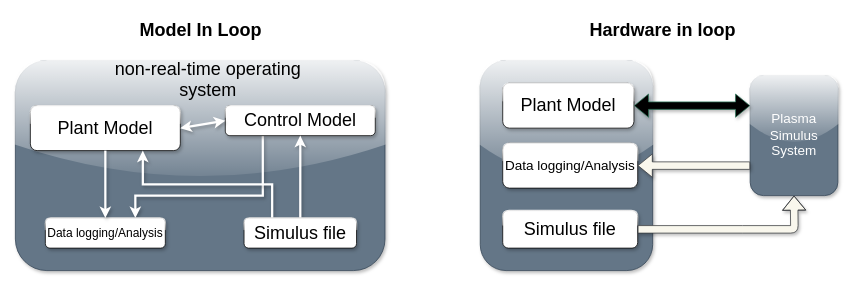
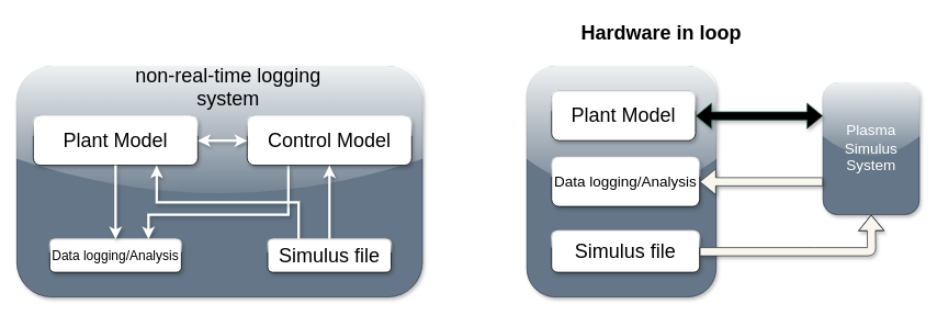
  <mxCell id="0" />
  <mxCell id="1" parent="0" />
  <mxCell id="2" value="" style="whiteSpace=wrap;html=1;shadow=1;fontSize=18;fillColor=#647687;strokeColor=#314354;fontColor=#ffffff;sketch=0;glass=1;rounded=1;" vertex="1" parent="1"><mxGeometry x="20" y="80" width="493" height="280" as="geometry" /></mxCell>
  <mxCell id="3" value="&lt;font&gt;&lt;font style=&quot;font-size: 24px&quot;&gt;Plant Model&lt;/font&gt;&lt;br&gt;&lt;/font&gt;" style="rounded=1;whiteSpace=wrap;html=1;gradientDirection=south;shadow=1;glass=1;" vertex="1" parent="1"><mxGeometry x="40" y="140" width="200" height="60" as="geometry" /></mxCell>
  <mxCell id="4" style="edgeStyle=orthogonalEdgeStyle;rounded=0;sketch=0;orthogonalLoop=1;jettySize=auto;html=1;exitX=0.25;exitY=1;exitDx=0;exitDy=0;entryX=0.75;entryY=0;entryDx=0;entryDy=0;shadow=1;strokeColor=#FFFFFF;strokeWidth=3;" edge="1" parent="1" source="5" target="7"><mxGeometry relative="1" as="geometry"><Array as="points"><mxPoint x="350" y="260" /><mxPoint x="180" y="260" /></Array></mxGeometry></mxCell>
- <mxCell id="5" value="&lt;font&gt;&lt;font style=&quot;font-size: 24px&quot;&gt;Control Model&lt;/font&gt;&lt;br&gt;&lt;/font&gt;" style="rounded=1;whiteSpace=wrap;html=1;shadow=1;gradientColor=none;glass=1;" vertex="1" parent="1"><mxGeometry x="300" y="140" width="200" height="40" as="geometry" /></mxCell>
+ <mxCell id="5" value="&lt;font&gt;&lt;font style=&quot;font-size: 24px&quot;&gt;Control Model&lt;/font&gt;&lt;br&gt;&lt;/font&gt;" style="rounded=1;whiteSpace=wrap;html=1;shadow=1;gradientColor=none;glass=1;" vertex="1" parent="1"><mxGeometry x="300" y="140" width="200" height="60" as="geometry" /></mxCell>
  <mxCell id="6" value="" style="endArrow=classic;startArrow=classic;html=1;strokeColor=#FFFFFF;entryX=0;entryY=0.5;entryDx=0;entryDy=0;exitX=1;exitY=0.5;exitDx=0;exitDy=0;strokeWidth=3;sketch=0;shadow=1;" edge="1" parent="1" source="3" target="5"><mxGeometry width="50" height="50" relative="1" as="geometry"><mxPoint x="320" y="290" as="sourcePoint" /><mxPoint x="370" y="240" as="targetPoint" /></mxGeometry></mxCell>
  <mxCell id="7" value="&lt;font style=&quot;font-size: 16px&quot;&gt;Data logging/Analysis&lt;/font&gt;" style="rounded=1;whiteSpace=wrap;html=1;shadow=1;glass=1;sketch=0;gradientColor=none;" vertex="1" parent="1"><mxGeometry x="60" y="290" width="160" height="40" as="geometry" /></mxCell>
  <mxCell id="8" style="edgeStyle=orthogonalEdgeStyle;rounded=0;sketch=0;orthogonalLoop=1;jettySize=auto;html=1;exitX=0.5;exitY=0;exitDx=0;exitDy=0;shadow=1;strokeColor=#FFFFFF;strokeWidth=3;entryX=0.5;entryY=1;entryDx=0;entryDy=0;" edge="1" parent="1" source="10" target="5"><mxGeometry relative="1" as="geometry"><mxPoint x="320" y="430" as="targetPoint" /></mxGeometry></mxCell>
  <mxCell id="9" style="edgeStyle=orthogonalEdgeStyle;rounded=0;sketch=0;orthogonalLoop=1;jettySize=auto;html=1;exitX=0.25;exitY=0;exitDx=0;exitDy=0;entryX=0.75;entryY=1;entryDx=0;entryDy=0;shadow=1;strokeColor=#FFFFFF;strokeWidth=3;" edge="1" parent="1" source="10" target="3"><mxGeometry relative="1" as="geometry" /></mxCell>
  <mxCell id="10" value="&lt;font style=&quot;font-size: 24px&quot;&gt;Simulus file&lt;/font&gt;" style="rounded=1;whiteSpace=wrap;html=1;shadow=1;glass=1;sketch=0;gradientColor=none;" vertex="1" parent="1"><mxGeometry x="325" y="290" width="150" height="40" as="geometry" /></mxCell>
  <mxCell id="11" value="" style="endArrow=classic;html=1;shadow=1;strokeColor=#FFFFFF;strokeWidth=3;exitX=0.5;exitY=1;exitDx=0;exitDy=0;entryX=0.5;entryY=0;entryDx=0;entryDy=0;" edge="1" parent="1" source="3" target="7"><mxGeometry width="50" height="50" relative="1" as="geometry"><mxPoint x="150" y="260" as="sourcePoint" /><mxPoint x="200" y="210" as="targetPoint" /></mxGeometry></mxCell>
  <mxCell id="12" value="" style="whiteSpace=wrap;html=1;shadow=1;fontSize=18;fillColor=#647687;strokeColor=#314354;fontColor=#ffffff;rounded=1;glass=1;" vertex="1" parent="1"><mxGeometry x="640" y="80" width="230" height="280" as="geometry" /></mxCell>
  <mxCell id="13" value="Plasma Simulus System" style="whiteSpace=wrap;html=1;shadow=1;fontSize=18;fillColor=#647687;strokeColor=#314354;fontColor=#ffffff;rounded=1;glass=1;sketch=0;" vertex="1" parent="1"><mxGeometry x="1000" y="100" width="117" height="160" as="geometry" /></mxCell>
  <mxCell id="14" value="&lt;font style=&quot;font-size: 24px&quot;&gt;Plant Model&lt;/font&gt;" style="rounded=1;whiteSpace=wrap;html=1;shadow=1;glass=1;" vertex="1" parent="1"><mxGeometry x="670" y="110" width="175" height="60" as="geometry" /></mxCell>
  <mxCell id="15" value="" style="shape=flexArrow;endArrow=classic;startArrow=classic;html=1;entryX=0;entryY=0.25;entryDx=0;entryDy=0;exitX=1;exitY=0.5;exitDx=0;exitDy=0;strokeColor=#30765C;fillColor=#000000;sketch=0;shadow=1;" edge="1" parent="1" source="14" target="13"><mxGeometry width="50" height="50" relative="1" as="geometry"><mxPoint x="890" y="135" as="sourcePoint" /><mxPoint x="940" y="85" as="targetPoint" /></mxGeometry></mxCell>
  <mxCell id="16" value="&lt;font style=&quot;font-size: 18px&quot;&gt;Data logging/Analysis&lt;/font&gt;" style="rounded=1;whiteSpace=wrap;html=1;shadow=1;glass=1;" vertex="1" parent="1"><mxGeometry x="670" y="190" width="180" height="60" as="geometry" /></mxCell>
  <mxCell id="17" value="" style="shape=flexArrow;endArrow=classic;html=1;entryX=1;entryY=0.5;entryDx=0;entryDy=0;exitX=0;exitY=0.75;exitDx=0;exitDy=0;fillColor=#f9f7ed;strokeColor=#36393d;rounded=1;shadow=1;sketch=0;" edge="1" parent="1" source="13" target="16"><mxGeometry width="50" height="50" relative="1" as="geometry"><mxPoint x="850" y="300" as="sourcePoint" /><mxPoint x="900" y="250" as="targetPoint" /></mxGeometry></mxCell>
  <mxCell id="18" value="&lt;font style=&quot;font-size: 24px&quot;&gt;Simulus file&lt;/font&gt;" style="rounded=1;whiteSpace=wrap;html=1;shadow=1;glass=1;" vertex="1" parent="1"><mxGeometry x="670" y="280" width="180" height="50" as="geometry" /></mxCell>
  <mxCell id="19" value="" style="shape=flexArrow;endArrow=classic;html=1;exitX=1;exitY=0.5;exitDx=0;exitDy=0;entryX=0.5;entryY=1;entryDx=0;entryDy=0;fillColor=#f9f7ed;strokeColor=#36393d;shadow=1;sketch=0;" edge="1" parent="1" source="18" target="13"><mxGeometry width="50" height="50" relative="1" as="geometry"><mxPoint x="960" y="300" as="sourcePoint" /><mxPoint x="1010" y="250" as="targetPoint" /><Array as="points"><mxPoint x="990" y="305" /><mxPoint x="1059" y="305" /></Array></mxGeometry></mxCell>
- <mxCell id="20" value="&lt;font style=&quot;font-size: 24px&quot;&gt;non-real-time operating system&lt;/font&gt;" style="text;html=1;strokeColor=none;fillColor=none;align=center;verticalAlign=middle;whiteSpace=wrap;rounded=0;shadow=1;glass=0;sketch=0;" vertex="1" parent="1"><mxGeometry x="124.19" y="80" width="305.81" height="50" as="geometry" /></mxCell>
- <mxCell id="21" value="Model In Loop" style="text;strokeColor=none;fillColor=none;html=1;fontSize=24;fontStyle=1;verticalAlign=middle;align=center;shadow=1;glass=0;rounded=0;sketch=0;" vertex="1" parent="1"><mxGeometry x="134" y="20" width="265" height="40" as="geometry" /></mxCell>
- <mxCell id="22" value="Hardware in loop" style="text;strokeColor=none;fillColor=none;html=1;fontSize=24;fontStyle=1;verticalAlign=middle;align=center;shadow=1;" vertex="1" parent="1"><mxGeometry x="750" y="20" width="265" height="40" as="geometry" /></mxCell>
+ <mxCell id="20" value="&lt;font style=&quot;font-size: 24px&quot;&gt;non-real-time logging system&lt;/font&gt;" style="text;html=1;strokeColor=none;fillColor=none;align=center;verticalAlign=middle;whiteSpace=wrap;rounded=0;shadow=1;glass=0;sketch=0;" vertex="1" parent="1"><mxGeometry x="124.19" y="80" width="305.81" height="50" as="geometry" /></mxCell>
+ <mxCell id="22" value="Hardware in loop" style="text;strokeColor=none;fillColor=none;html=1;fontSize=24;fontStyle=1;verticalAlign=middle;align=center;shadow=1;" vertex="1" parent="1"><mxGeometry x="670" y="20" width="265" height="40" as="geometry" /></mxCell>
